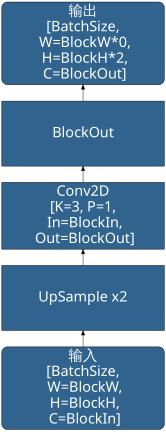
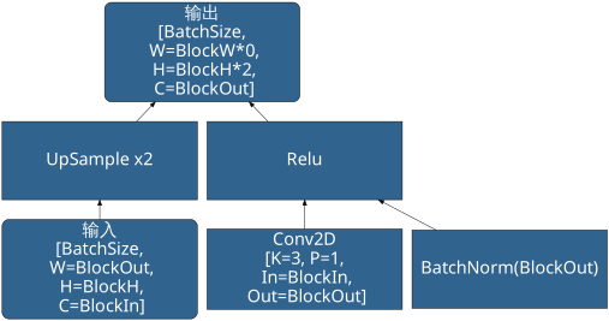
  digraph {
    rankdir=BT
    node [color=Black fillcolor="#30638e" fontcolor=White fontname=SimHei fontsize=32 shape=box style=filled]
-   n1 [height=2 label="输入\n[BatchSize,\n W=BlockW,\n H=BlockH,\n C=BlockIn]" shape=Mrecord width=5]
+   n1 [height=2 label="输入\n[BatchSize,\n W=BlockOut,\n H=BlockH,\n C=BlockIn]" shape=Mrecord width=5]
    n2 [height=2 label="UpSample x2" width=5]
    n3 [height=2 label="Conv2D\n[K=3, P=1,\n In=BlockIn,\n Out=BlockOut]" width=5]
-   n4 [height=2 label=BlockOut width=5]
+   n4 [height=2 label=Relu width=5]
+   n5 [height=2 label="BatchNorm(BlockOut)" width=5]
    n6 [height=2 label="输出\n[BatchSize,\n W=BlockW*0,\n H=BlockH*2,\n C=BlockOut]" shape=Mrecord width=5]
    n1 -> n2
-   n2 -> n3
+   n2 -> n6
    n3 -> n4
    n4 -> n6
+   n5 -> n4
  }
